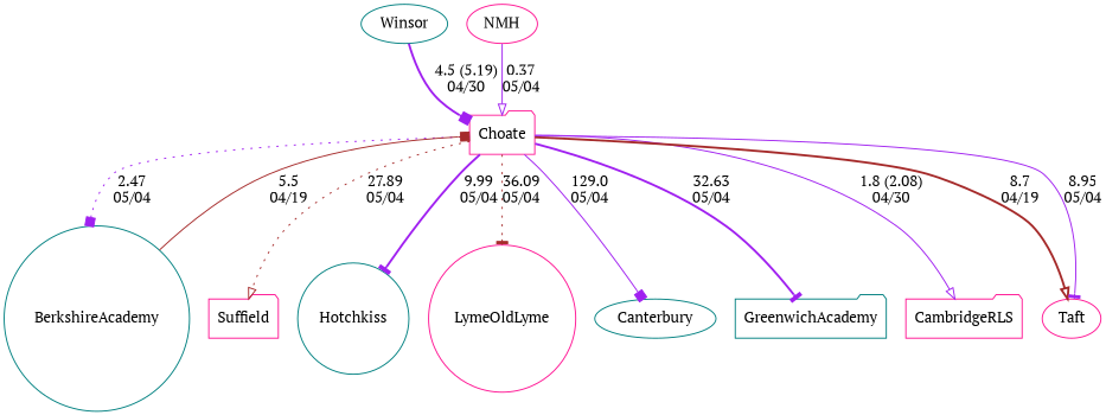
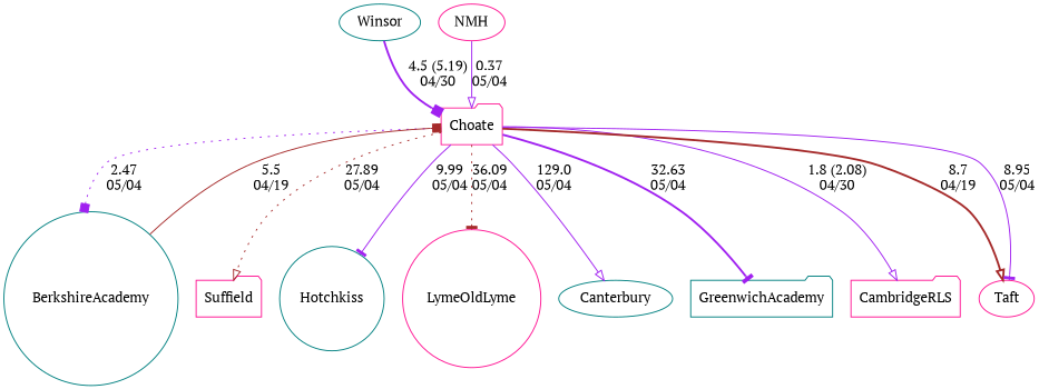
  digraph {
    fontname="PT Serif"
    node [color=deeppink fontname="PT Serif" shape=ellipse]
    edge [arrowhead=onormal color=purple fontname="PT Serif" random=random style=solid weight=92]
    Winsor [color=teal]
    Choate [shape=folder]
    BerkshireAcademy [color=teal shape=circle]
    Suffield [shape=folder]
    Hotchkiss [color=teal shape=circle]
    LymeOldLyme [shape=circle]
    Canterbury [color=teal]
    GreenwichAcademy [color=teal shape=folder]
    CambridgeRLS [shape=folder]
    Taft
    NMH
    Winsor -> Choate [arrowhead=box label="4.5 (5.19)\n04/30" style=bold weight=96]
    Choate -> BerkshireAcademy [arrowhead=box label="2.47\n05/04" style=dotted weight=98]
    Choate -> Suffield [color=brown label="27.89\n05/04" style=dotted weight=73]
-   Choate -> Hotchkiss [arrowhead=tee label="9.99\n05/04" style=bold weight=91]
+   Choate -> Hotchkiss [arrowhead=tee label="9.99\n05/04" weight=91]
    Choate -> LymeOldLyme [arrowhead=tee color=brown label="36.09\n05/04" style=dotted weight=64]
-   Choate -> Canterbury [arrowhead=box label="129.0\n05/04" weight=-29]
+   Choate -> Canterbury [label="129.0\n05/04" weight=-29]
    Choate -> GreenwichAcademy [arrowhead=tee label="32.63\n05/04" style=bold weight=68]
    Choate -> CambridgeRLS [label="1.8 (2.08)\n04/30" weight=99]
    Choate -> Taft [color=brown label="8.7\n04/19" style=bold]
    Choate -> Taft [arrowhead=tee label="8.95\n05/04"]
    BerkshireAcademy -> Choate [arrowhead=box color=brown label="5.5\n04/19" weight=95]
    NMH -> Choate [label="0.37\n05/04" weight=100]
  }
